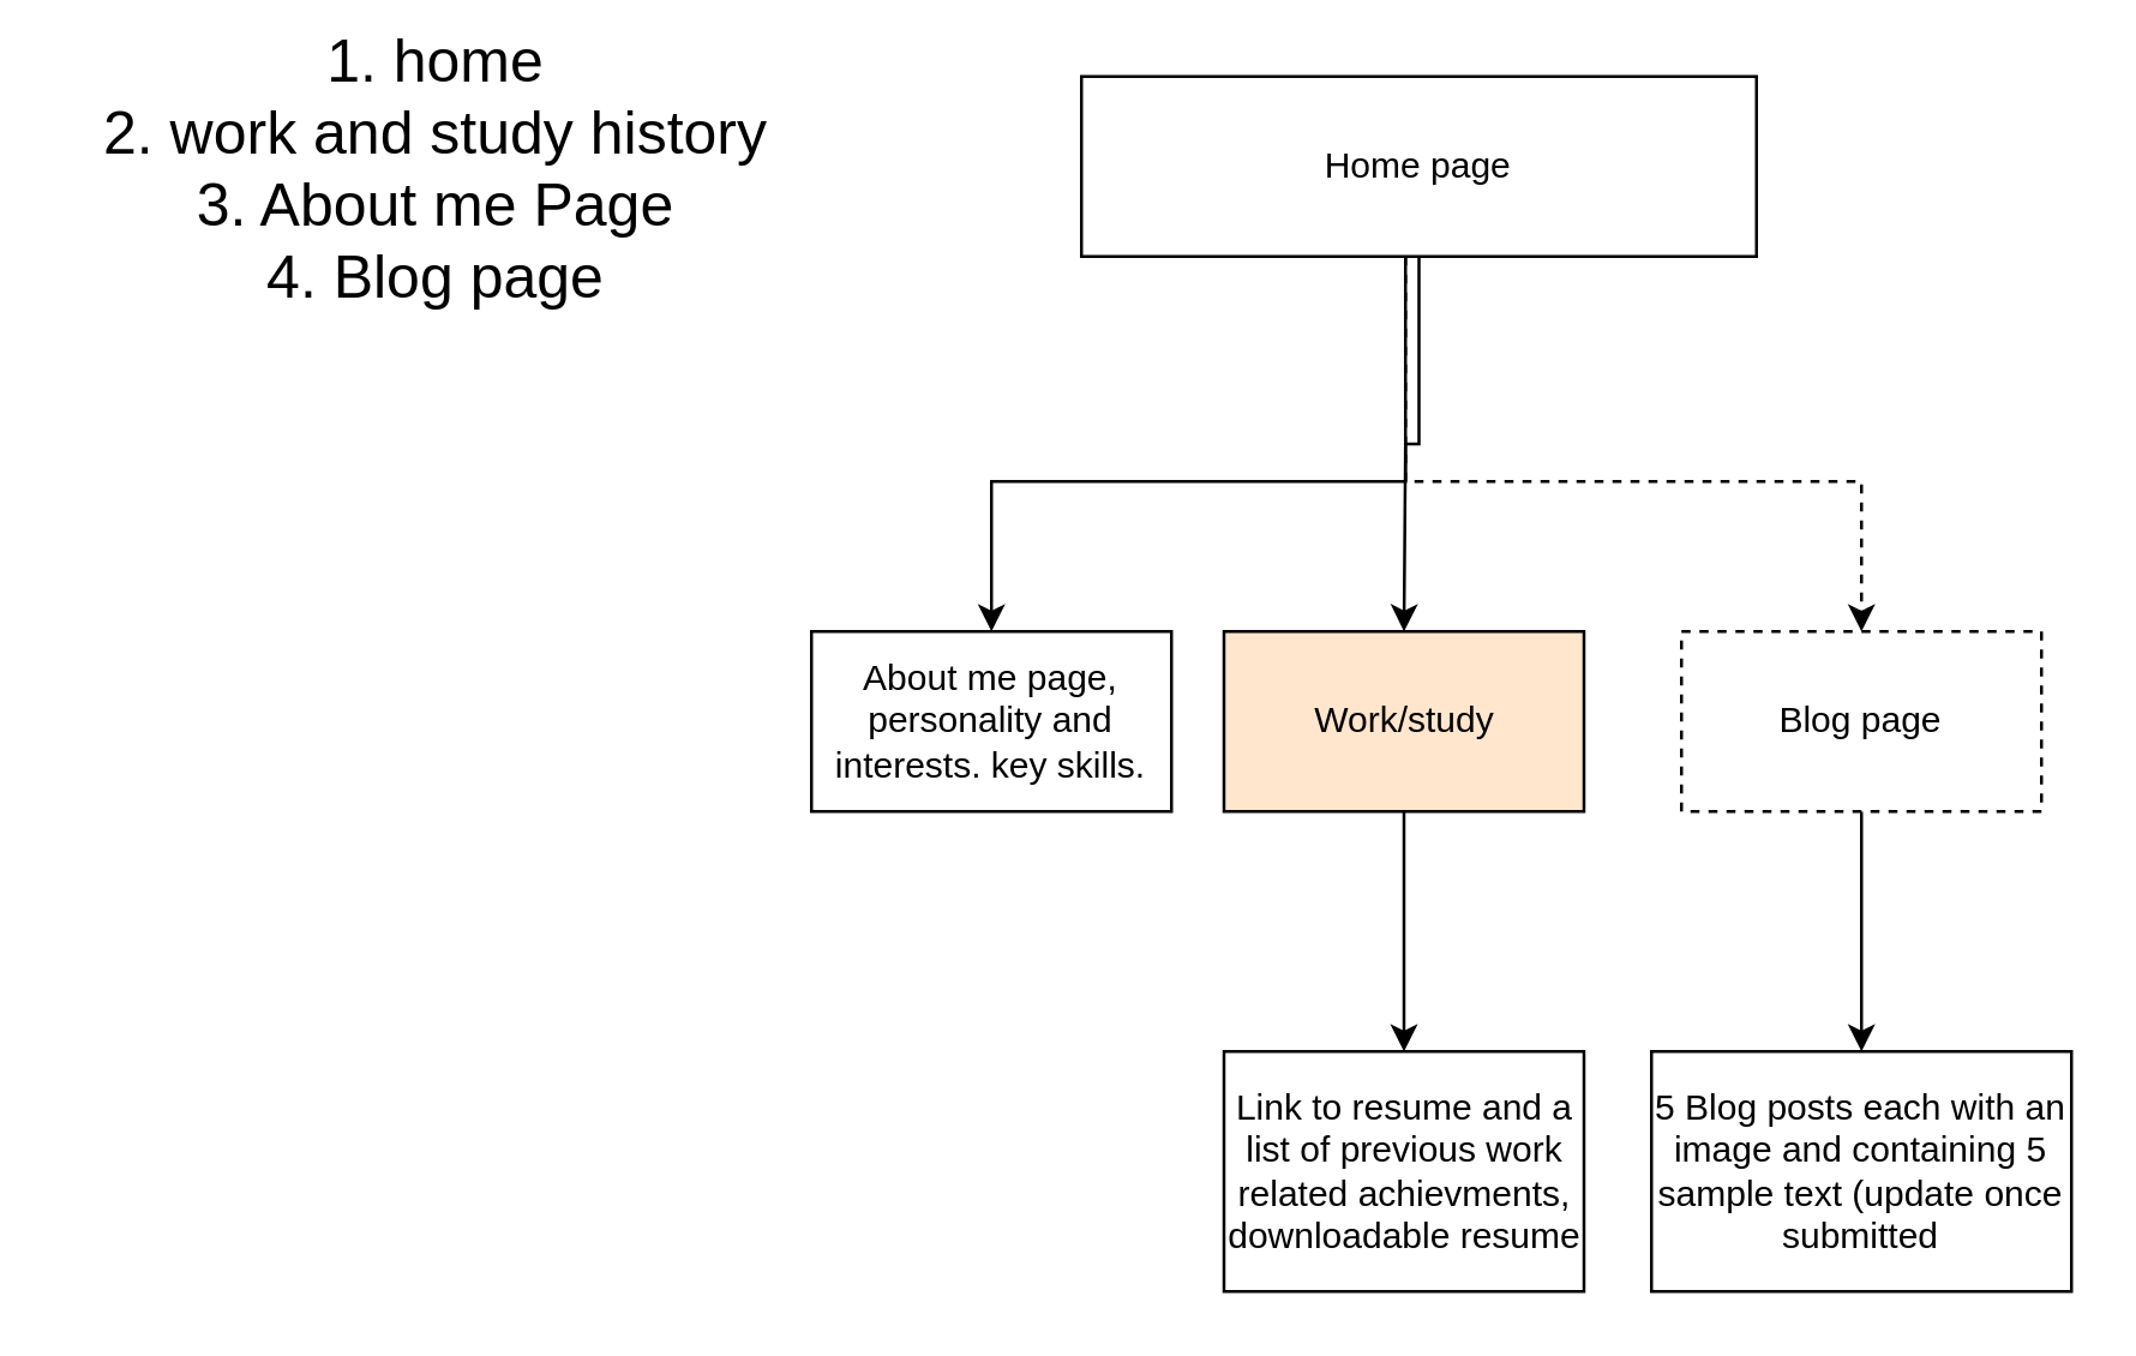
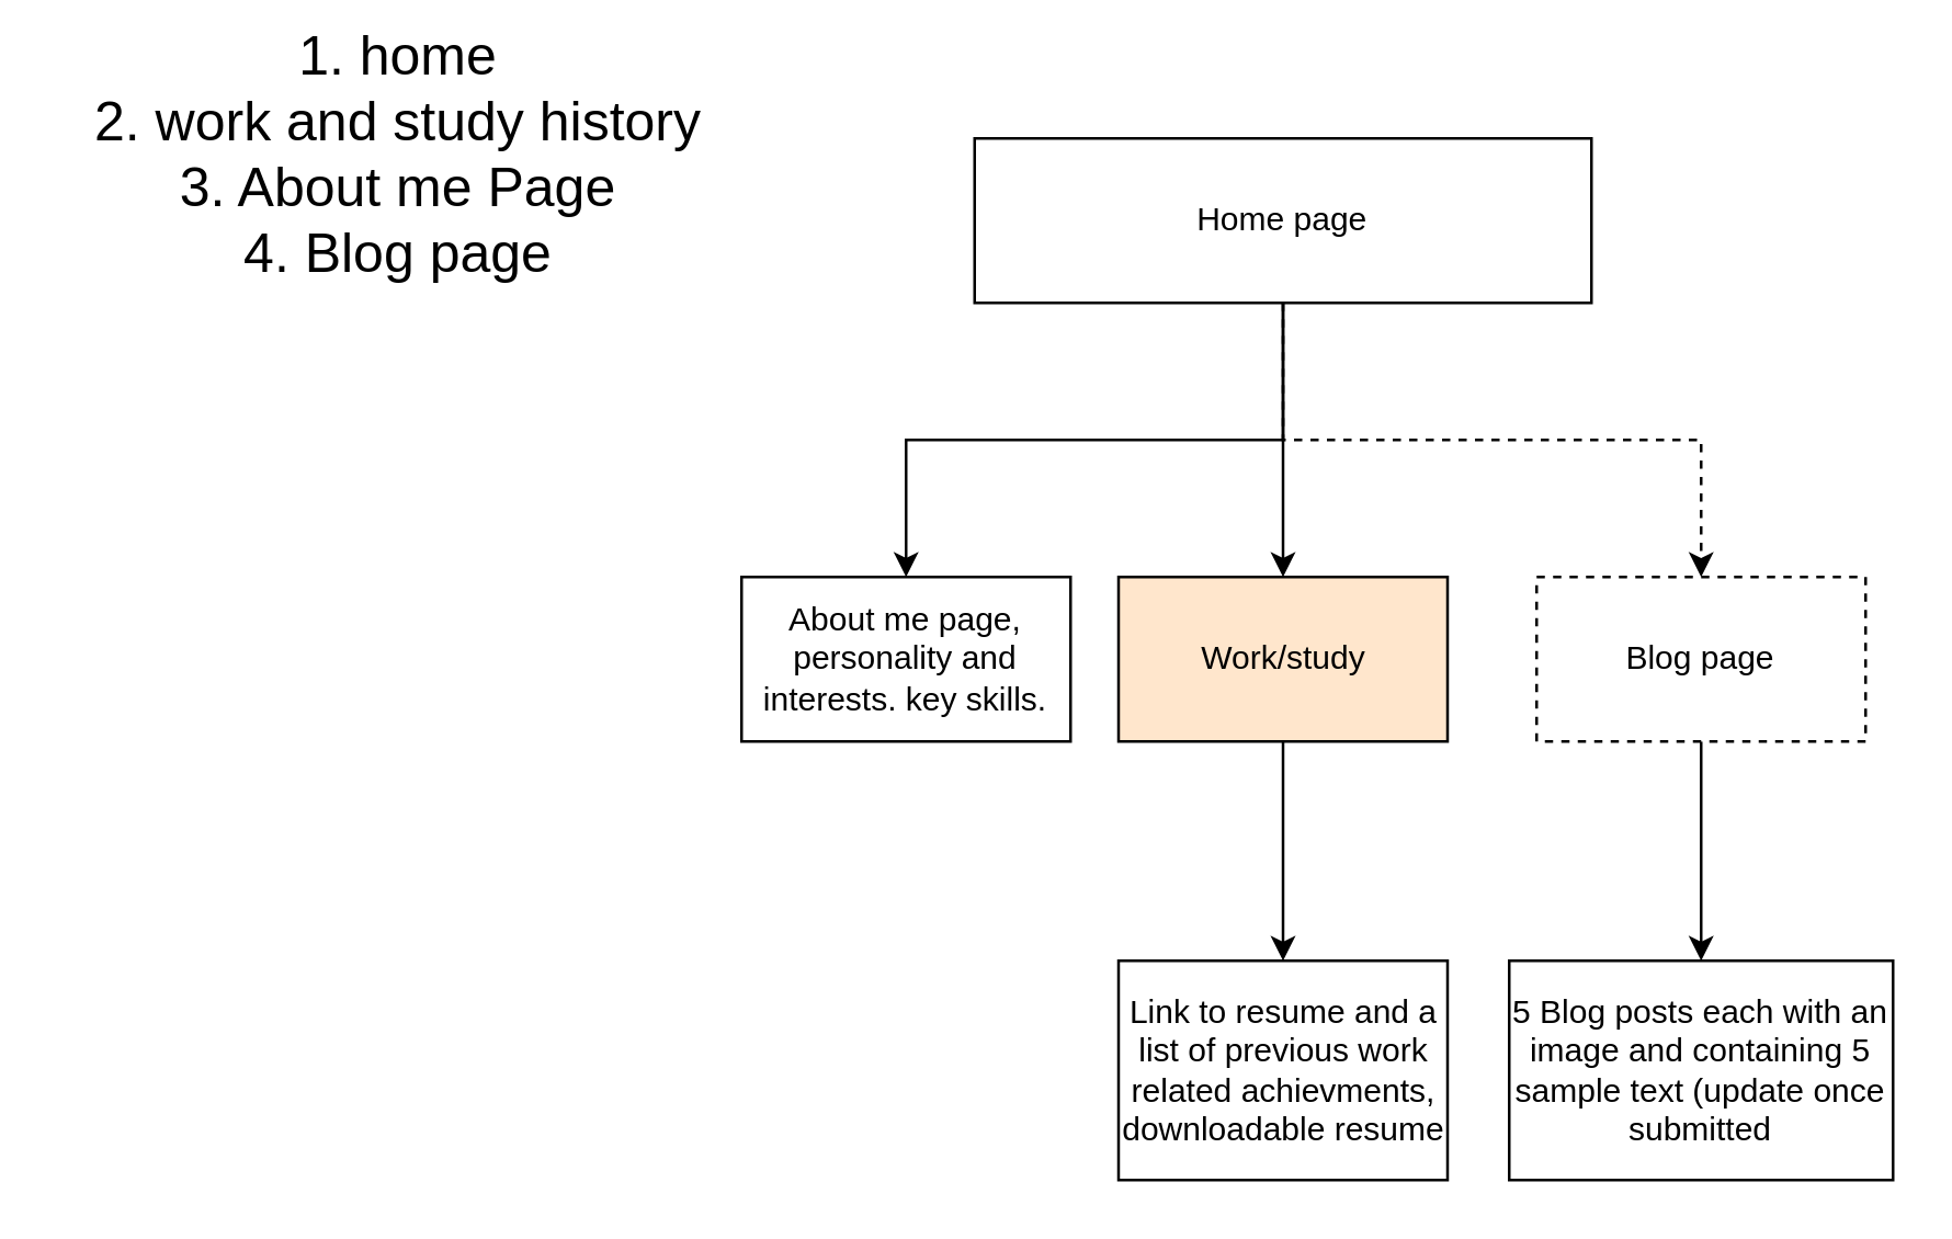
  <mxCell id="0" />
  <mxCell id="1" parent="0" />
  <mxCell id="2" style="edgeStyle=orthogonalEdgeStyle;rounded=0;orthogonalLoop=1;jettySize=auto;html=1;" edge="1" parent="1" source="5"><mxGeometry relative="1" as="geometry"><mxPoint x="330" y="210" as="targetPoint" /><Array as="points"><mxPoint x="468" y="160" /><mxPoint x="330" y="160" /><mxPoint x="330" y="210" /></Array></mxGeometry></mxCell>
  <mxCell id="3" style="edgeStyle=orthogonalEdgeStyle;rounded=0;orthogonalLoop=1;jettySize=auto;html=1;" edge="1" parent="1" source="5"><mxGeometry relative="1" as="geometry"><mxPoint x="467.5" y="210" as="targetPoint" /></mxGeometry></mxCell>
  <mxCell id="4" style="edgeStyle=orthogonalEdgeStyle;rounded=0;orthogonalLoop=1;jettySize=auto;html=1;entryX=0.5;entryY=0;entryDx=0;entryDy=0;dashed=1;" edge="1" parent="1" source="5" target="11"><mxGeometry relative="1" as="geometry"><mxPoint x="600" y="210" as="targetPoint" /><Array as="points"><mxPoint x="468" y="160" /><mxPoint x="620" y="160" /></Array></mxGeometry></mxCell>
- <mxCell id="5" value="Home page" style="rounded=0;whiteSpace=wrap;html=1;" vertex="1" parent="1"><mxGeometry x="360" y="25" width="225" height="60" as="geometry" /></mxCell>
+ <mxCell id="5" value="Home page" style="rounded=0;whiteSpace=wrap;html=1;" vertex="1" parent="1"><mxGeometry x="355" y="50" width="225" height="60" as="geometry" /></mxCell>
  <mxCell id="6" value="&lt;font style=&quot;font-size: 20px;&quot;&gt;1. home&lt;br&gt;2. work and study history&lt;br&gt;3. About me Page&lt;br&gt;4. Blog page&lt;/font&gt;" style="text;html=1;strokeColor=none;fillColor=none;align=center;verticalAlign=middle;whiteSpace=wrap;rounded=0;" vertex="1" parent="1"><mxGeometry x="20" y="20" width="250" height="70" as="geometry" /></mxCell>
  <mxCell id="7" value="" style="edgeStyle=orthogonalEdgeStyle;rounded=0;orthogonalLoop=1;jettySize=auto;html=1;" edge="1" parent="1" source="8" target="13"><mxGeometry relative="1" as="geometry" /></mxCell>
  <mxCell id="8" value="Work/study" style="rounded=0;whiteSpace=wrap;html=1;fillColor=#ffe6cc;" vertex="1" parent="1"><mxGeometry x="407.5" y="210" width="120" height="60" as="geometry" /></mxCell>
  <mxCell id="9" value="About me page, personality and interests. key skills." style="rounded=0;whiteSpace=wrap;html=1;" vertex="1" parent="1"><mxGeometry x="270" y="210" width="120" height="60" as="geometry" /></mxCell>
  <mxCell id="10" value="" style="edgeStyle=orthogonalEdgeStyle;rounded=0;orthogonalLoop=1;jettySize=auto;html=1;" edge="1" parent="1" source="11" target="12"><mxGeometry relative="1" as="geometry"><Array as="points"><mxPoint x="620" y="320" /><mxPoint x="620" y="320" /></Array></mxGeometry></mxCell>
  <mxCell id="11" value="Blog page" style="rounded=0;whiteSpace=wrap;html=1;dashed=1;" vertex="1" parent="1"><mxGeometry x="560" y="210" width="120" height="60" as="geometry" /></mxCell>
  <mxCell id="12" value="5 Blog posts each with an image and containing 5 sample text (update once submitted" style="rounded=0;whiteSpace=wrap;html=1;" vertex="1" parent="1"><mxGeometry x="550" y="350" width="140" height="80" as="geometry" /></mxCell>
  <mxCell id="13" value="Link to resume and a list of previous work related achievments, downloadable resume" style="rounded=0;whiteSpace=wrap;html=1;" vertex="1" parent="1"><mxGeometry x="407.5" y="350" width="120" height="80" as="geometry" /></mxCell>
